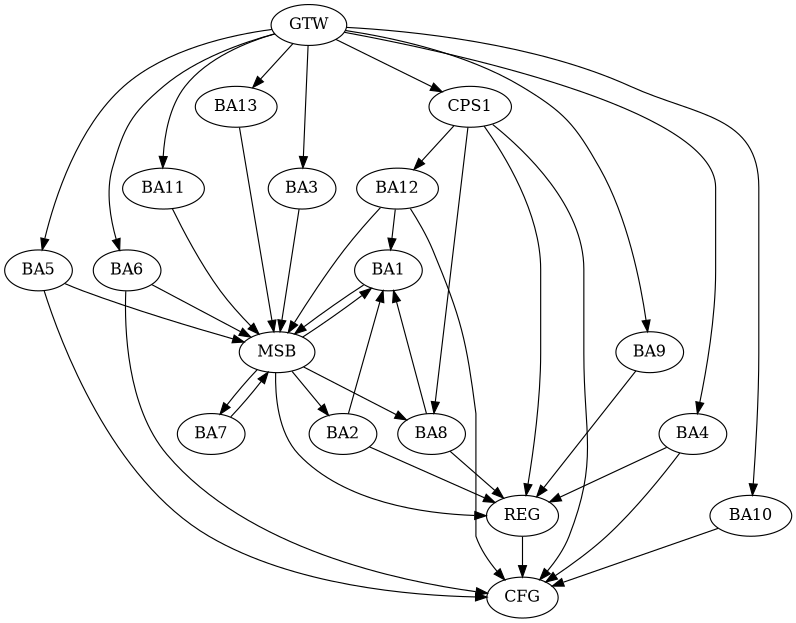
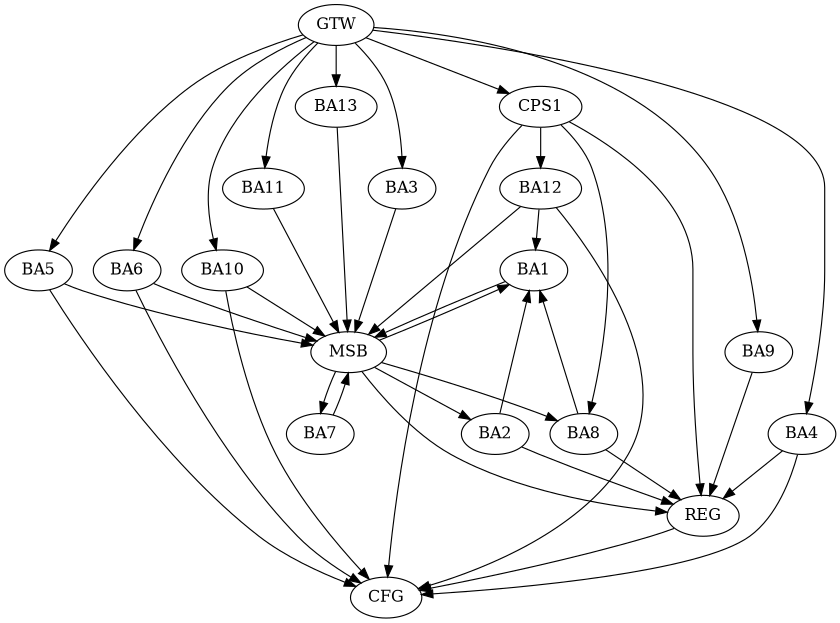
  strict digraph {
    n1 [label=BA1]
    n2 [label=MSB]
    n3 [label=BA2]
    n4 [label=REG]
    n5 [label=BA7]
    n6 [label=BA8]
    n7 [label=CFG]
    n8 [label=BA3]
    n9 [label=BA4]
    n10 [label=BA5]
    n11 [label=BA6]
    n12 [label=BA9]
    n13 [label=BA10]
    n14 [label=BA11]
    n15 [label=BA12]
    n16 [label=BA13]
    n17 [label=CPS1]
    n18 [label=GTW]
    n1 -> n2
    n2 -> n1
    n2 -> n3
    n2 -> n4
    n2 -> n5
    n2 -> n6
    n3 -> n1
    n3 -> n4
    n4 -> n7
    n5 -> n2
    n6 -> n1
    n6 -> n4
    n8 -> n2
    n9 -> n4
    n9 -> n7
    n10 -> n2
    n10 -> n7
    n11 -> n2
    n11 -> n7
    n12 -> n4
+   n13 -> n2
    n13 -> n7
    n14 -> n2
    n15 -> n1
    n15 -> n2
    n15 -> n7
    n16 -> n2
    n17 -> n4
    n17 -> n6
    n17 -> n7
    n17 -> n15
    n18 -> n8
    n18 -> n9
    n18 -> n10
    n18 -> n11
    n18 -> n12
    n18 -> n13
    n18 -> n14
    n18 -> n16
    n18 -> n17
  }
